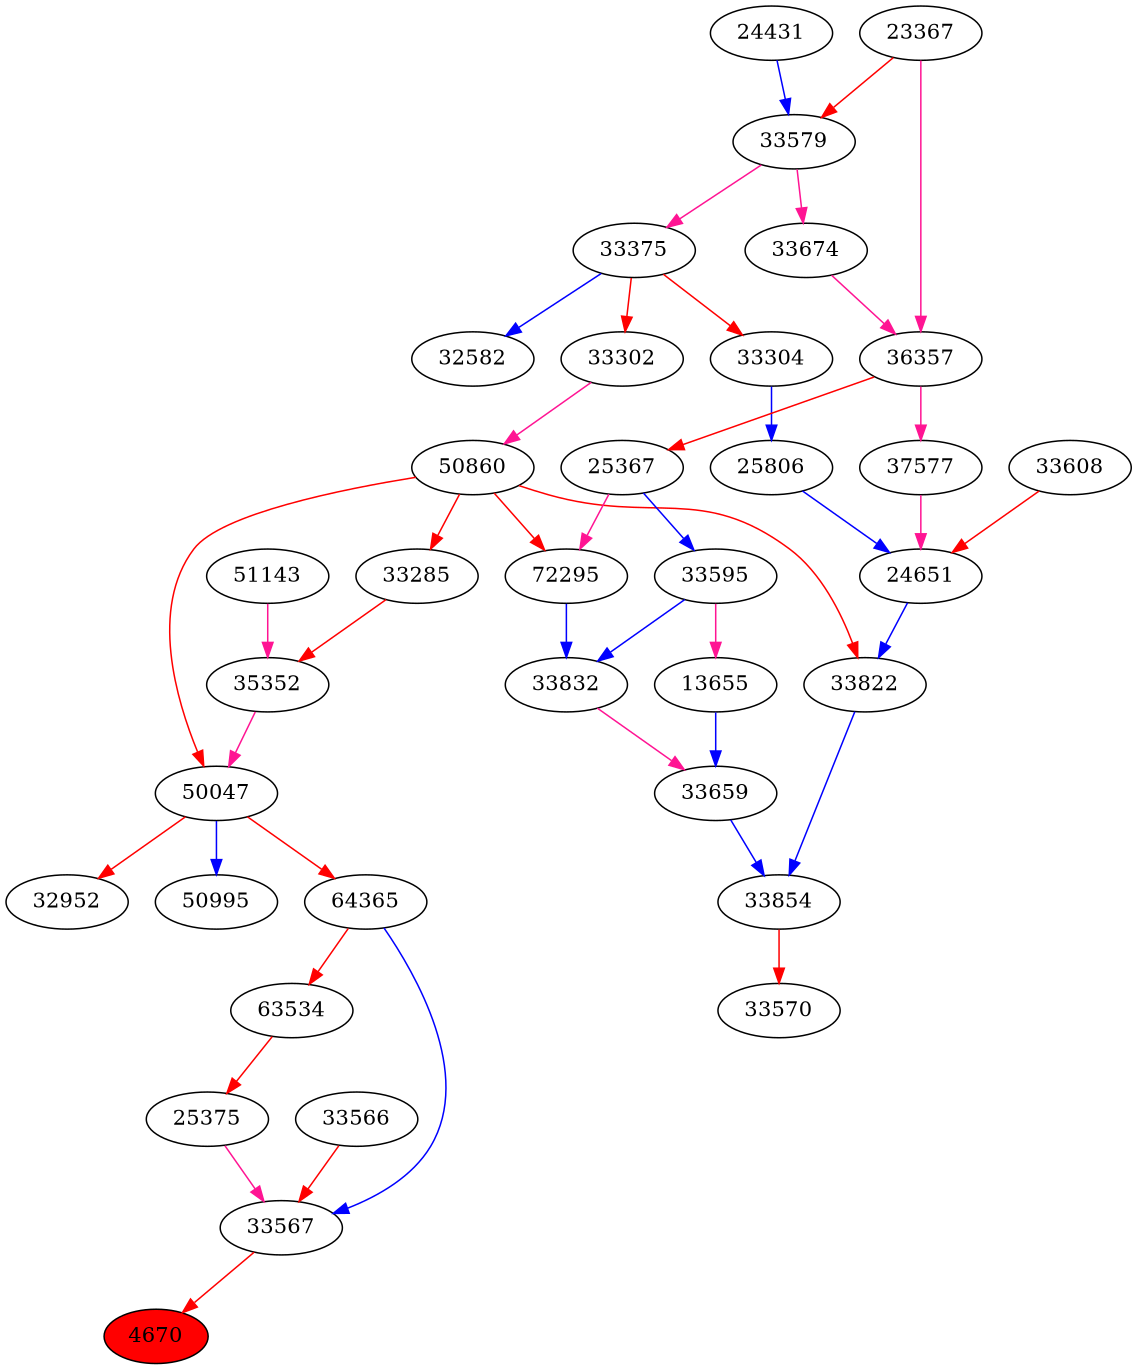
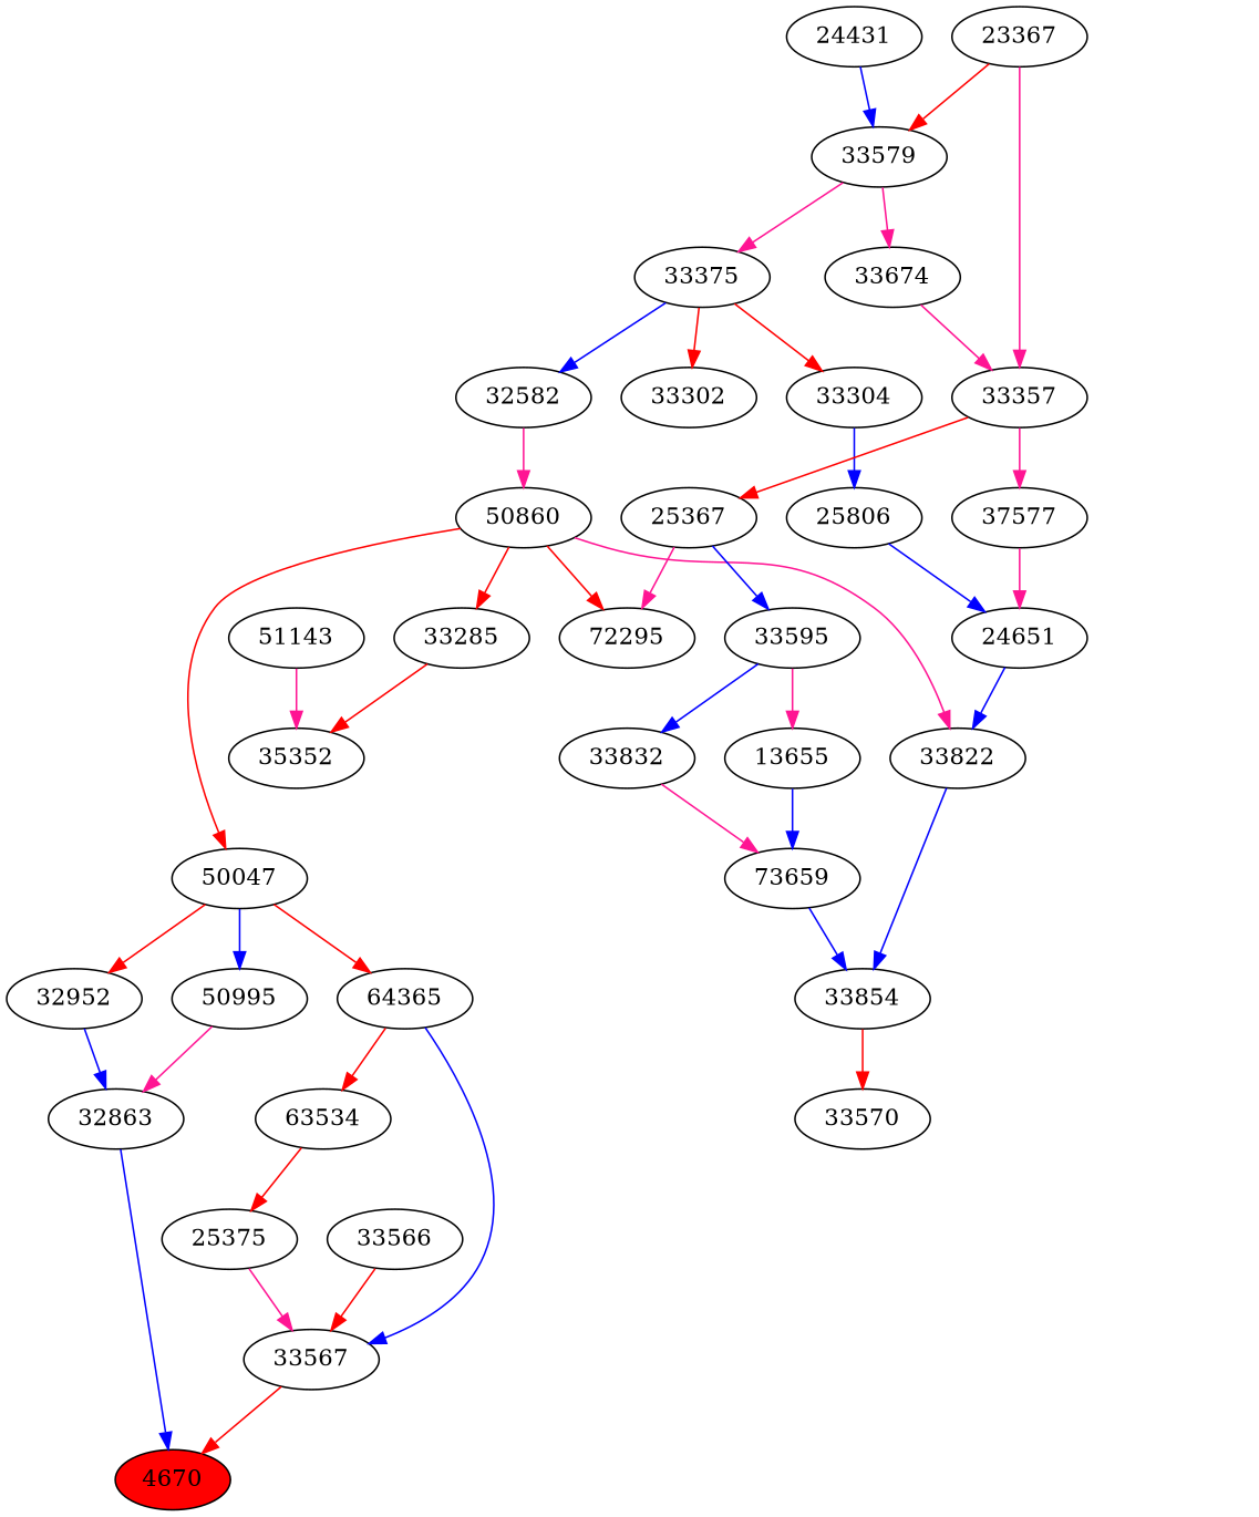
  strict digraph {
    edge [color=red]
    n1 [fillcolor=red label=4670 style=filled]
+   n2 [label=32863]
    n3 [label=33567]
    n4 [label=50995]
    n5 [label=32952]
    n6 [label=33566]
    n7 [label=25375]
    n8 [label=64365]
    n9 [label=63534]
    n10 [label=50047]
    n11 [label=33570]
    n12 [label=35352]
    n13 [label=50860]
    n14 [label=33285]
    n15 [label=33822]
    n16 [label=72295]
    n17 [label=33854]
    n18 [label=33832]
    n19 [label=51143]
    n20 [label=32582]
-   n21 [label=33659]
+   n21 [label=73659]
    n22 [label=33302]
    n23 [label=33375]
    n24 [label=33304]
    n25 [label=25806]
    n26 [label=13655]
    n27 [label=24651]
    n28 [label=33579]
    n29 [label=33674]
-   n30 [label=36357]
+   n30 [label=33357]
    n31 [label=33595]
-   n32 [label=33608]
    n33 [label=37577]
    n34 [label=23367]
    n35 [label=25367]
    n36 [label=24431]
+   n2 -> n1 [color=blue]
    n3 -> n1
+   n4 -> n2 [color=deeppink]
+   n5 -> n2 [color=blue]
    n6 -> n3
    n7 -> n3 [color=deeppink]
    n8 -> n3 [color=blue]
    n8 -> n9
    n9 -> n7
    n10 -> n4 [color=blue]
    n10 -> n5
    n10 -> n8
-   n12 -> n10 [color=deeppink]
    n13 -> n10
    n13 -> n14
-   n13 -> n15
+   n13 -> n15 [color=deeppink]
    n13 -> n16
    n14 -> n12
    n15 -> n17 [color=blue]
-   n16 -> n18 [color=blue]
    n17 -> n11
    n18 -> n21 [color=deeppink]
    n19 -> n12 [color=deeppink]
-   n22 -> n13 [color=deeppink]
+   n20 -> n13 [color=deeppink]
    n21 -> n17 [color=blue]
    n23 -> n20 [color=blue]
    n23 -> n22
    n23 -> n24
    n24 -> n25 [color=blue]
    n25 -> n27 [color=blue]
    n26 -> n21 [color=blue]
    n27 -> n15 [color=blue]
    n28 -> n23 [color=deeppink]
    n28 -> n29 [color=deeppink]
    n29 -> n30 [color=deeppink]
    n30 -> n33 [color=deeppink]
    n30 -> n35
    n31 -> n18 [color=blue]
    n31 -> n26 [color=deeppink]
-   n32 -> n27
    n33 -> n27 [color=deeppink]
    n34 -> n28
    n34 -> n30 [color=deeppink]
    n35 -> n16 [color=deeppink]
    n35 -> n31 [color=blue]
    n36 -> n28 [color=blue]
  }
